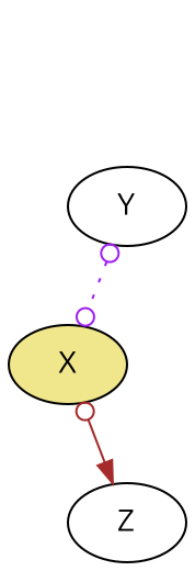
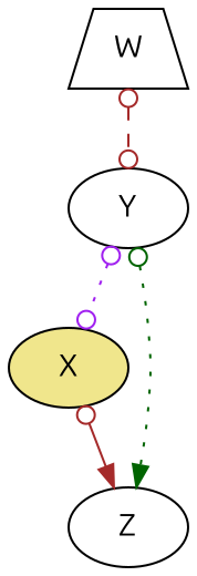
  digraph {
    fontname=Ubuntu
    node [fillcolor=white fontname=Ubuntu shape=ellipse style=filled]
    edge [arrowhead=odot arrowtail=odot color=brown dir=both fontname=Ubuntu style=dotted]
+   n1 [label=W shape=trapezium]
    n2 [label=Y]
    n3 [fillcolor=khaki label=X]
    n4 [label=Z]
+   n1 -> n2 [style=dashed]
    n2 -> n3 [color=purple]
+   n2 -> n4 [arrowhead=normal color=darkgreen]
    n3 -> n4 [arrowhead=normal style=solid]
  }
